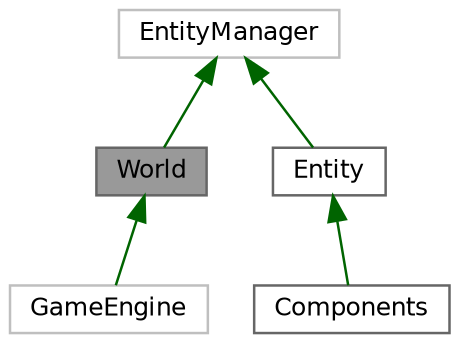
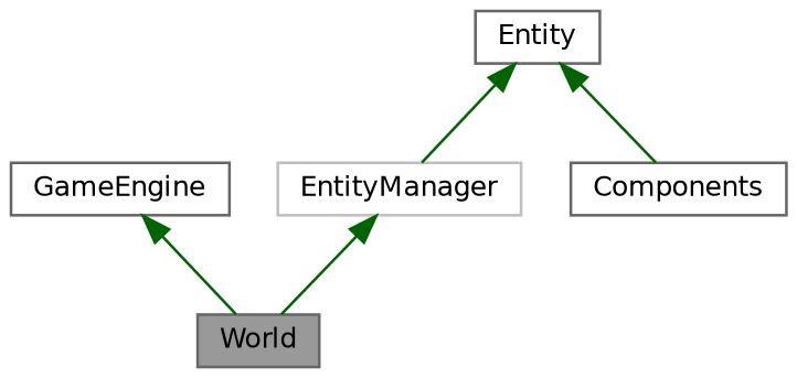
  digraph {
    node [color=gray40 fillcolor=white fontname=Helvetica fontsize=10 shape=box style=filled]
    edge [color=darkgreen dir=back fontname=Helvetica fontsize=10 labelfontname=Helvetica labelfontsize=10 style=solid]
    n1 [fillcolor=grey60 fontcolor=black height=0.2 label=World width=0.4]
-   n2 [color=grey75 height=0.2 label=GameEngine width=0.4]
+   n2 [height=0.2 label=GameEngine width=0.4]
    n3 [color=grey75 height=0.2 label=EntityManager width=0.4]
    n4 [height=0.2 label=Entity width=0.4]
    n5 [height=0.2 label=Components width=0.4]
-   n1 -> n2
+   n2 -> n1
    n3 -> n1
-   n3 -> n4
+   n4 -> n3
    n4 -> n5
  }
